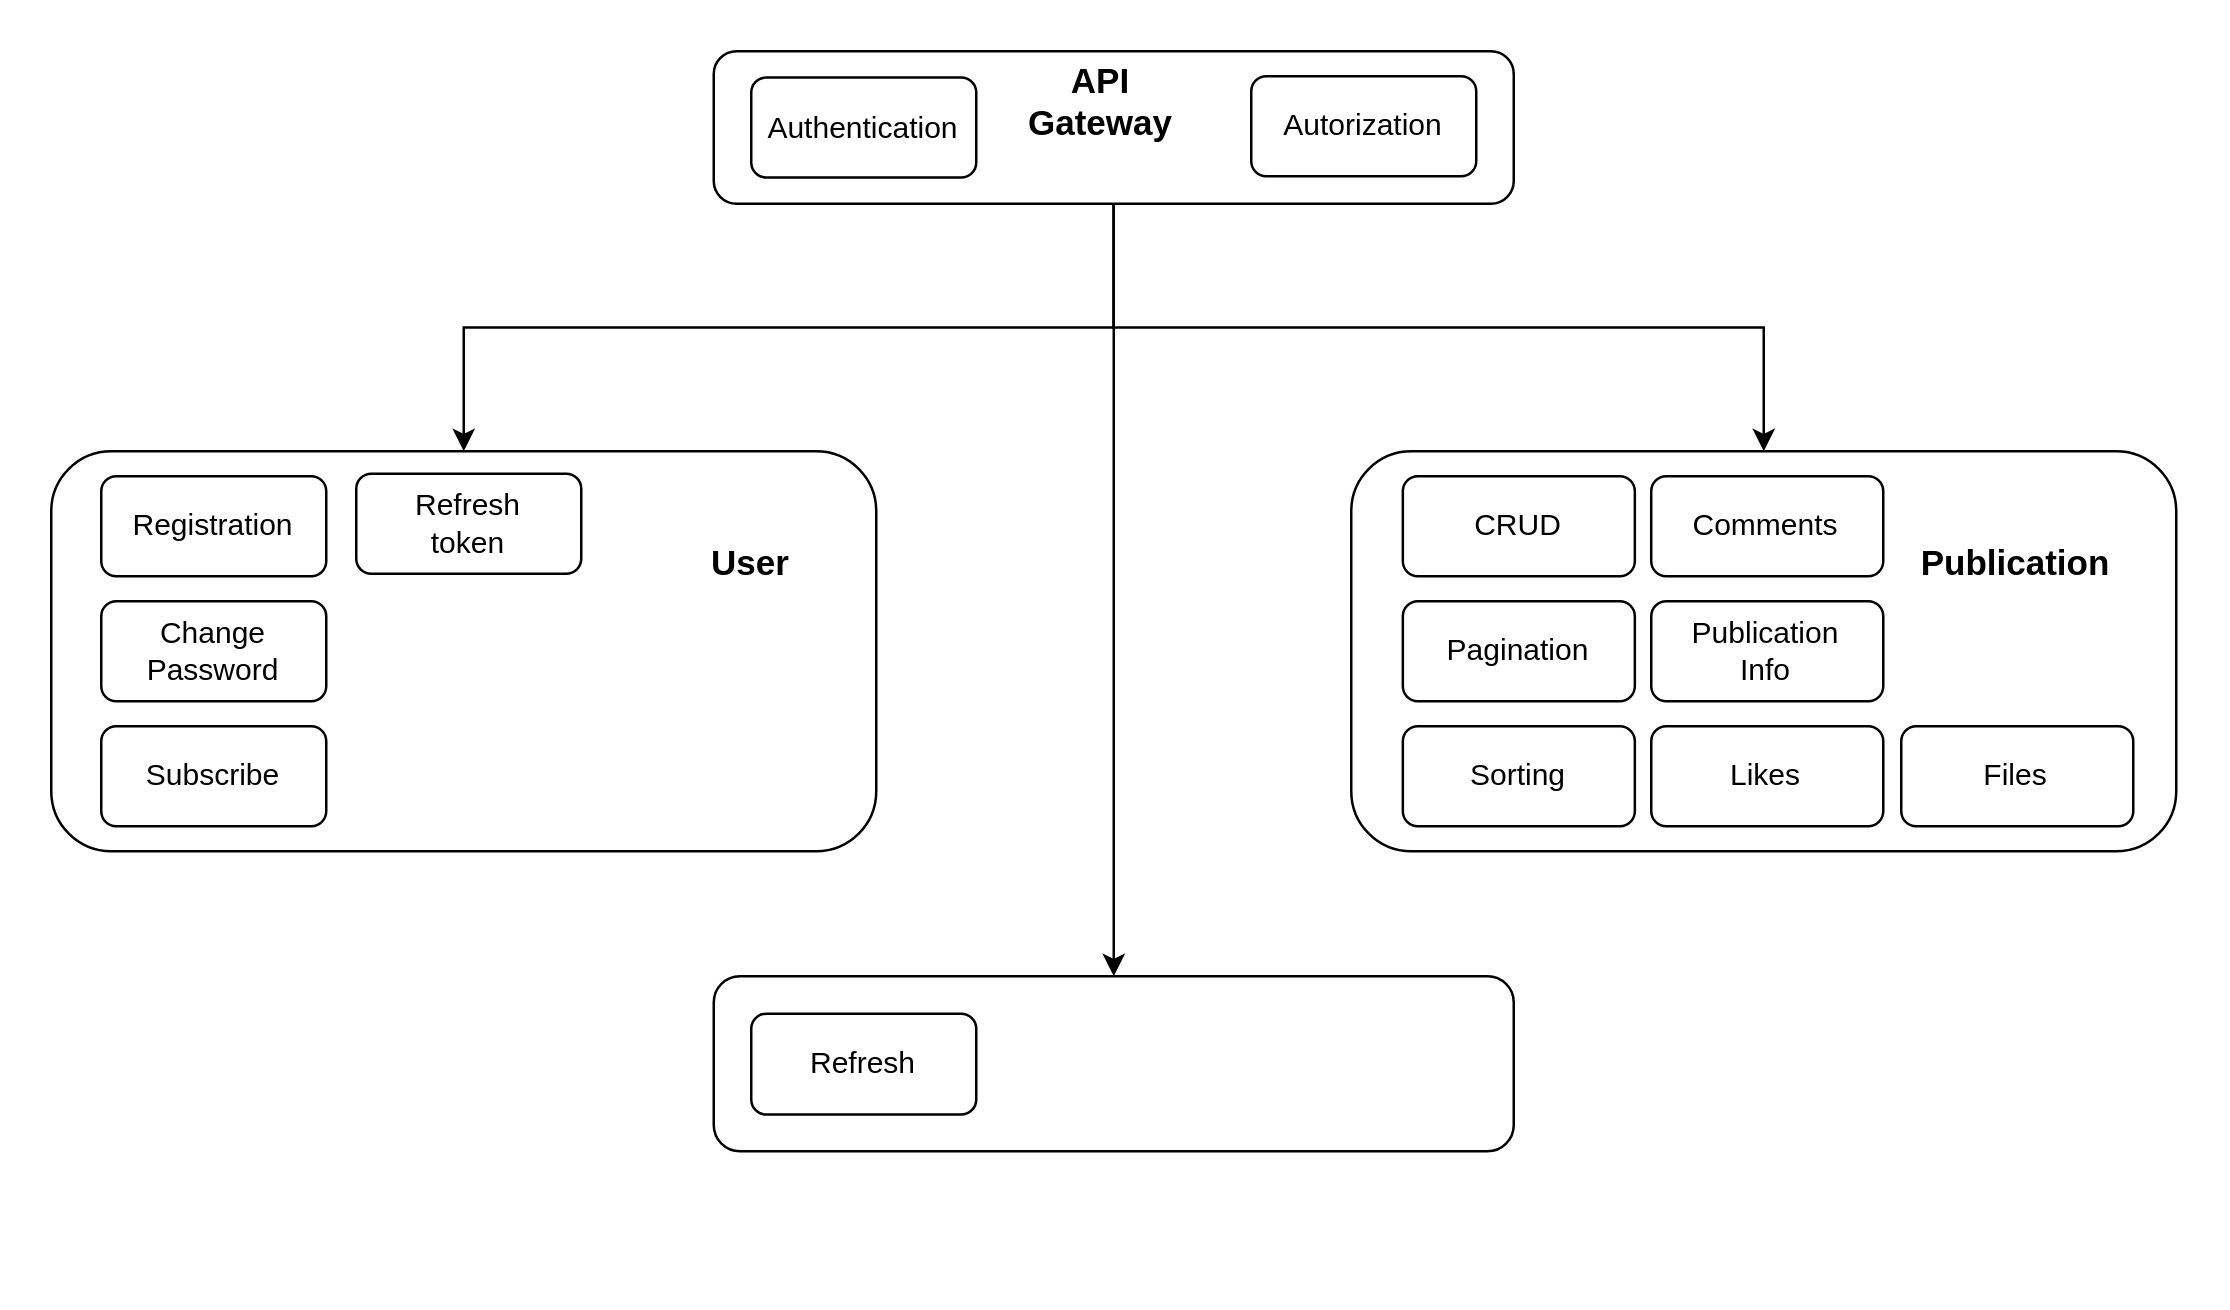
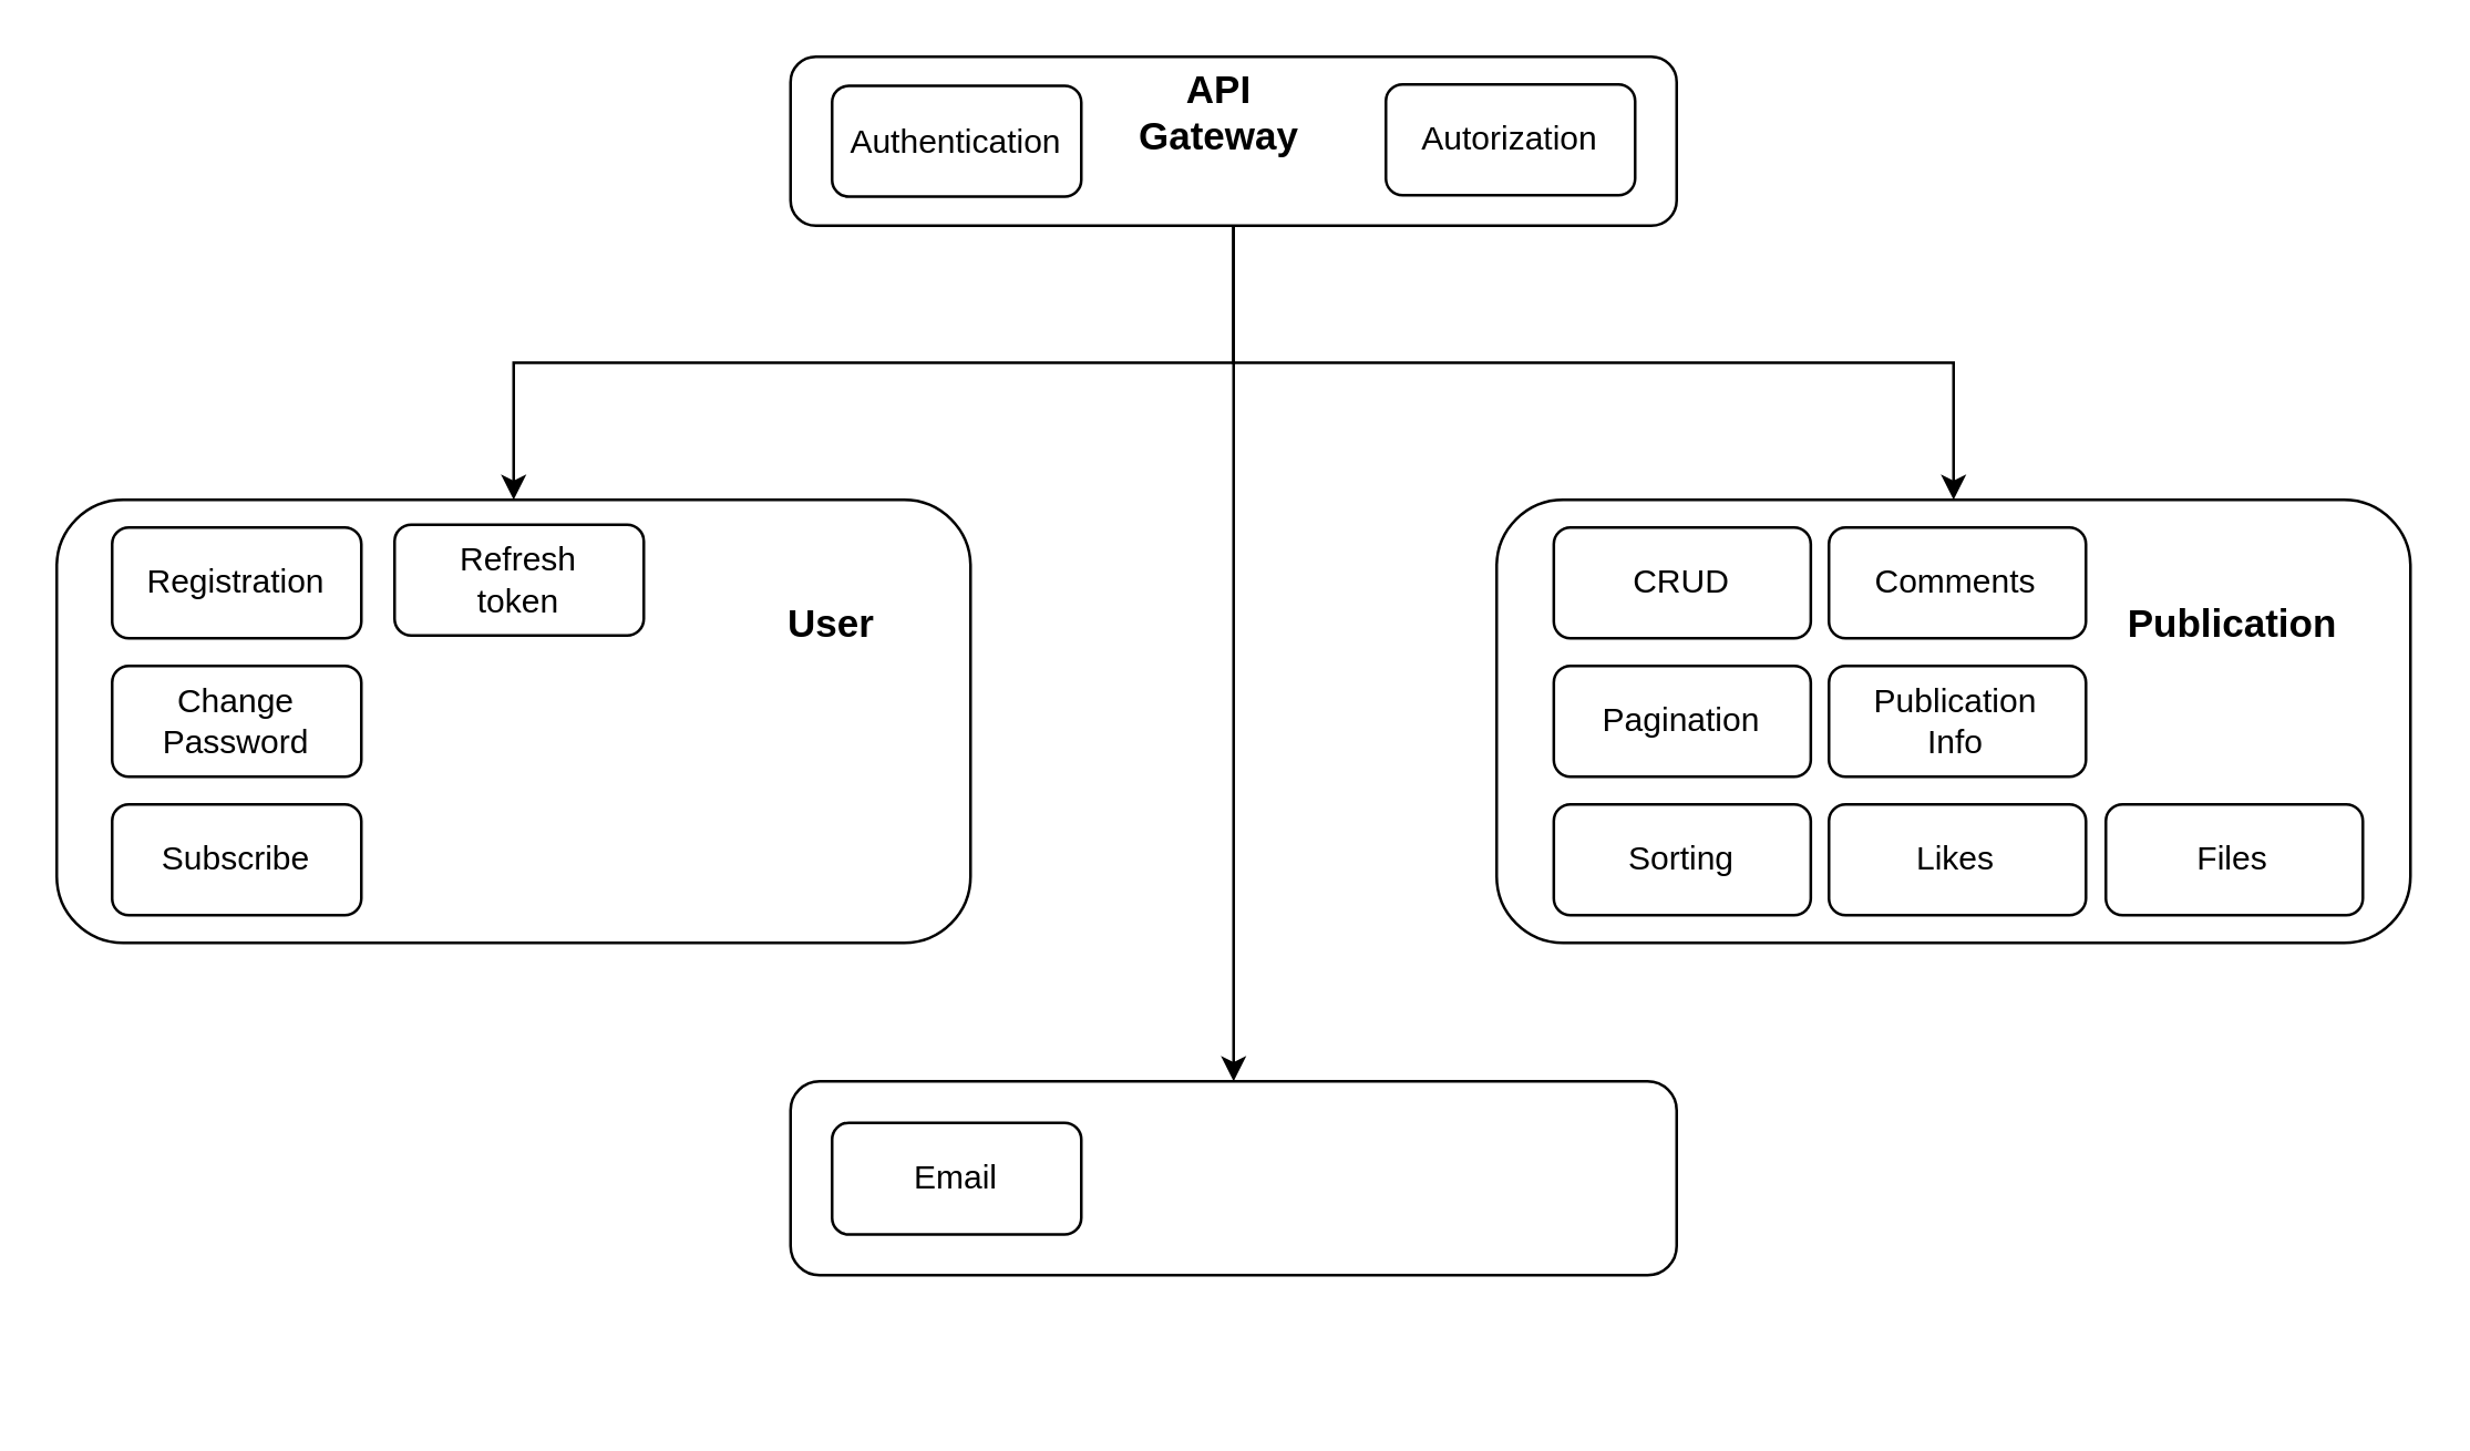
  <mxCell id="0" />
  <mxCell id="1" parent="0" />
  <mxCell id="2" value="" style="group" parent="1" vertex="1" connectable="0"><mxGeometry y="180" width="330" height="160" as="geometry" x="20" /></mxCell>
  <mxCell id="3" value="" style="rounded=1;whiteSpace=wrap;html=1;" parent="2" vertex="1"><mxGeometry width="330" height="160" as="geometry" /></mxCell>
  <mxCell id="4" value="&lt;font style=&quot;font-size: 14px;&quot;&gt;&lt;b&gt;User&lt;/b&gt;&lt;/font&gt;" style="text;html=1;strokeColor=none;fillColor=none;align=center;verticalAlign=middle;whiteSpace=wrap;rounded=0;" parent="2" vertex="1"><mxGeometry x="250" y="30" width="60" height="30" as="geometry" /></mxCell>
  <mxCell id="5" value="" style="group" parent="2" vertex="1" connectable="0"><mxGeometry x="20" y="10" width="90" height="40" as="geometry" /></mxCell>
  <mxCell id="6" value="" style="rounded=1;whiteSpace=wrap;html=1;" parent="5" vertex="1"><mxGeometry width="90" height="40" as="geometry" /></mxCell>
  <mxCell id="7" value="Registration" style="text;html=1;strokeColor=none;fillColor=none;align=center;verticalAlign=middle;whiteSpace=wrap;rounded=0;" parent="5" vertex="1"><mxGeometry x="15" y="5" width="60" height="30" as="geometry" /></mxCell>
  <mxCell id="8" value="" style="group" parent="2" vertex="1" connectable="0"><mxGeometry x="20" y="60" width="90" height="40" as="geometry" /></mxCell>
  <mxCell id="9" value="" style="rounded=1;whiteSpace=wrap;html=1;" parent="8" vertex="1"><mxGeometry width="90" height="40" as="geometry" /></mxCell>
  <mxCell id="10" value="Change Password" style="text;html=1;strokeColor=none;fillColor=none;align=center;verticalAlign=middle;whiteSpace=wrap;rounded=0;" parent="8" vertex="1"><mxGeometry x="15" y="5" width="60" height="30" as="geometry" /></mxCell>
  <mxCell id="11" value="" style="group" parent="2" vertex="1" connectable="0"><mxGeometry x="20" y="110" width="90" height="40" as="geometry" /></mxCell>
  <mxCell id="12" value="" style="rounded=1;whiteSpace=wrap;html=1;" parent="11" vertex="1"><mxGeometry width="90" height="40" as="geometry" /></mxCell>
  <mxCell id="13" value="Subscribe" style="text;html=1;strokeColor=none;fillColor=none;align=center;verticalAlign=middle;whiteSpace=wrap;rounded=0;" parent="11" vertex="1"><mxGeometry x="15" y="5" width="60" height="30" as="geometry" /></mxCell>
  <mxCell id="14" value="" style="group" parent="2" vertex="1" connectable="0"><mxGeometry x="122" y="9" width="90" height="40" as="geometry" /></mxCell>
  <mxCell id="15" value="" style="rounded=1;whiteSpace=wrap;html=1;" parent="14" vertex="1"><mxGeometry width="90" height="40" as="geometry" /></mxCell>
  <mxCell id="16" value="Refresh token" style="text;html=1;strokeColor=none;fillColor=none;align=center;verticalAlign=middle;whiteSpace=wrap;rounded=0;" parent="14" vertex="1"><mxGeometry x="15" y="5" width="60" height="30" as="geometry" /></mxCell>
  <mxCell id="17" value="" style="group;fontStyle=1" parent="1" vertex="1" connectable="0"><mxGeometry x="540" y="180" width="330" height="160" as="geometry" /></mxCell>
  <mxCell id="18" value="" style="rounded=1;whiteSpace=wrap;html=1;" parent="17" vertex="1"><mxGeometry width="330" height="160" as="geometry" /></mxCell>
  <mxCell id="19" value="&lt;span style=&quot;font-size: 14px;&quot;&gt;&lt;b&gt;Publication&lt;/b&gt;&lt;/span&gt;" style="text;html=1;strokeColor=none;fillColor=none;align=center;verticalAlign=middle;whiteSpace=wrap;rounded=0;" parent="17" vertex="1"><mxGeometry x="235.47" y="30" width="61.875" height="30" as="geometry" /></mxCell>
  <mxCell id="20" value="" style="group" parent="17" vertex="1" connectable="0"><mxGeometry x="20.625" y="10" width="92.812" height="40" as="geometry" /></mxCell>
  <mxCell id="21" value="" style="rounded=1;whiteSpace=wrap;html=1;" parent="20" vertex="1"><mxGeometry width="92.812" height="40" as="geometry" /></mxCell>
  <mxCell id="22" value="CRUD" style="text;html=1;strokeColor=none;fillColor=none;align=center;verticalAlign=middle;whiteSpace=wrap;rounded=0;" parent="20" vertex="1"><mxGeometry x="15.469" y="5" width="61.875" height="30" as="geometry" /></mxCell>
  <mxCell id="23" value="" style="group" parent="17" vertex="1" connectable="0"><mxGeometry x="20.625" y="60" width="92.812" height="40" as="geometry" /></mxCell>
  <mxCell id="24" value="" style="rounded=1;whiteSpace=wrap;html=1;" parent="23" vertex="1"><mxGeometry width="92.812" height="40" as="geometry" /></mxCell>
  <mxCell id="25" value="Pagination" style="text;html=1;strokeColor=none;fillColor=none;align=center;verticalAlign=middle;whiteSpace=wrap;rounded=0;" parent="23" vertex="1"><mxGeometry x="15.469" y="5" width="61.875" height="30" as="geometry" /></mxCell>
  <mxCell id="26" value="" style="group" parent="17" vertex="1" connectable="0"><mxGeometry x="20.625" y="110" width="92.812" height="40" as="geometry" /></mxCell>
  <mxCell id="27" value="" style="rounded=1;whiteSpace=wrap;html=1;" parent="26" vertex="1"><mxGeometry width="92.812" height="40" as="geometry" /></mxCell>
  <mxCell id="28" value="Sorting" style="text;html=1;strokeColor=none;fillColor=none;align=center;verticalAlign=middle;whiteSpace=wrap;rounded=0;" parent="26" vertex="1"><mxGeometry x="15.469" y="5" width="61.875" height="30" as="geometry" /></mxCell>
  <mxCell id="29" value="" style="group" parent="17" vertex="1" connectable="0"><mxGeometry x="119.996" y="60" width="92.812" height="40" as="geometry" /></mxCell>
  <mxCell id="30" value="" style="rounded=1;whiteSpace=wrap;html=1;" parent="29" vertex="1"><mxGeometry width="92.812" height="40" as="geometry" /></mxCell>
  <mxCell id="31" value="Publication Info" style="text;html=1;strokeColor=none;fillColor=none;align=center;verticalAlign=middle;whiteSpace=wrap;rounded=0;" parent="29" vertex="1"><mxGeometry x="15.469" y="5" width="61.875" height="30" as="geometry" /></mxCell>
  <mxCell id="32" value="" style="group" parent="17" vertex="1" connectable="0"><mxGeometry x="119.996" y="110" width="92.812" height="40" as="geometry" /></mxCell>
  <mxCell id="33" value="" style="rounded=1;whiteSpace=wrap;html=1;" parent="32" vertex="1"><mxGeometry width="92.812" height="40" as="geometry" /></mxCell>
  <mxCell id="34" value="Likes" style="text;html=1;strokeColor=none;fillColor=none;align=center;verticalAlign=middle;whiteSpace=wrap;rounded=0;" parent="32" vertex="1"><mxGeometry x="15.469" y="5" width="61.875" height="30" as="geometry" /></mxCell>
  <mxCell id="35" value="" style="group" parent="17" vertex="1" connectable="0"><mxGeometry x="119.993" y="10" width="92.812" height="40" as="geometry" /></mxCell>
  <mxCell id="36" value="" style="rounded=1;whiteSpace=wrap;html=1;" parent="35" vertex="1"><mxGeometry width="92.812" height="40" as="geometry" /></mxCell>
  <mxCell id="37" value="Comments" style="text;html=1;strokeColor=none;fillColor=none;align=center;verticalAlign=middle;whiteSpace=wrap;rounded=0;" parent="35" vertex="1"><mxGeometry x="15.469" y="5" width="61.875" height="30" as="geometry" /></mxCell>
  <mxCell id="38" value="" style="group" parent="17" vertex="1" connectable="0"><mxGeometry x="219.999" y="110" width="92.812" height="40" as="geometry" /></mxCell>
  <mxCell id="39" value="" style="rounded=1;whiteSpace=wrap;html=1;" parent="38" vertex="1"><mxGeometry width="92.812" height="40" as="geometry" /></mxCell>
  <mxCell id="40" value="Files" style="text;html=1;strokeColor=none;fillColor=none;align=center;verticalAlign=middle;whiteSpace=wrap;rounded=0;" parent="38" vertex="1"><mxGeometry x="15.469" y="5" width="61.875" height="30" as="geometry" /></mxCell>
  <mxCell id="41" value="" style="group" parent="1" vertex="1" connectable="0"><mxGeometry x="285" y="390" width="320" height="112" as="geometry" /></mxCell>
  <mxCell id="42" value="" style="rounded=1;whiteSpace=wrap;html=1;" parent="41" vertex="1"><mxGeometry width="320" height="70" as="geometry" /></mxCell>
  <mxCell id="43" value="" style="group" parent="41" vertex="1" connectable="0"><mxGeometry x="15" y="14.961" width="90" height="40.36" as="geometry" /></mxCell>
  <mxCell id="44" value="" style="group" vertex="1" connectable="0" parent="43"><mxGeometry width="90" height="40.36" as="geometry" /></mxCell>
  <mxCell id="45" value="" style="group" vertex="1" connectable="0" parent="44"><mxGeometry width="90" height="40.36" as="geometry" /></mxCell>
  <mxCell id="46" value="" style="rounded=1;whiteSpace=wrap;html=1;" parent="45" vertex="1"><mxGeometry width="90" height="40.36" as="geometry" /></mxCell>
- <mxCell id="47" value="Refresh" style="text;html=1;strokeColor=none;fillColor=none;align=center;verticalAlign=middle;whiteSpace=wrap;rounded=0;" parent="45" vertex="1"><mxGeometry x="15" y="5.045" width="60" height="30.27" as="geometry" /></mxCell>
+ <mxCell id="47" value="Email" style="text;html=1;strokeColor=none;fillColor=none;align=center;verticalAlign=middle;whiteSpace=wrap;rounded=0;" parent="45" vertex="1"><mxGeometry x="15" y="5.045" width="60" height="30.27" as="geometry" /></mxCell>
  <mxCell id="48" value="" style="group" parent="1" vertex="1" connectable="0"><mxGeometry x="285" y="20" width="320" height="61" as="geometry" /></mxCell>
  <mxCell id="49" value="" style="rounded=1;whiteSpace=wrap;html=1;" parent="48" vertex="1"><mxGeometry width="320" height="61" as="geometry" /></mxCell>
  <mxCell id="50" value="&lt;span style=&quot;font-size: 14px;&quot;&gt;&lt;b&gt;API Gateway&lt;/b&gt;&lt;/span&gt;" style="text;html=1;strokeColor=none;fillColor=none;align=center;verticalAlign=middle;whiteSpace=wrap;rounded=0;" parent="48" vertex="1"><mxGeometry x="125" y="5" width="60" height="30" as="geometry" /></mxCell>
  <mxCell id="51" value="" style="group" vertex="1" connectable="0" parent="48"><mxGeometry x="215" y="10" width="90" height="40" as="geometry" /></mxCell>
  <mxCell id="52" value="" style="rounded=1;whiteSpace=wrap;html=1;" parent="51" vertex="1"><mxGeometry width="90" height="40" as="geometry" /></mxCell>
  <mxCell id="53" value="Autorization" style="text;html=1;strokeColor=none;fillColor=none;align=center;verticalAlign=middle;whiteSpace=wrap;rounded=0;" parent="51" vertex="1"><mxGeometry x="15" y="5" width="60" height="30" as="geometry" /></mxCell>
  <mxCell id="54" value="" style="group" vertex="1" connectable="0" parent="48"><mxGeometry x="15" y="10.5" width="90" height="40" as="geometry" /></mxCell>
  <mxCell id="55" value="" style="rounded=1;whiteSpace=wrap;html=1;" vertex="1" parent="54"><mxGeometry width="90" height="40" as="geometry" /></mxCell>
  <mxCell id="56" value="Authentication" style="text;html=1;strokeColor=none;fillColor=none;align=center;verticalAlign=middle;whiteSpace=wrap;rounded=0;" vertex="1" parent="54"><mxGeometry x="15" y="5" width="60" height="30" as="geometry" /></mxCell>
  <mxCell id="57" style="edgeStyle=orthogonalEdgeStyle;rounded=0;orthogonalLoop=1;jettySize=auto;html=1;entryX=0.5;entryY=0;entryDx=0;entryDy=0;" parent="1" source="49" target="3" edge="1"><mxGeometry relative="1" as="geometry" /></mxCell>
  <mxCell id="58" style="edgeStyle=orthogonalEdgeStyle;rounded=0;orthogonalLoop=1;jettySize=auto;html=1;entryX=0.5;entryY=0;entryDx=0;entryDy=0;" parent="1" source="49" target="18" edge="1"><mxGeometry relative="1" as="geometry" /></mxCell>
  <mxCell id="59" style="edgeStyle=orthogonalEdgeStyle;rounded=0;orthogonalLoop=1;jettySize=auto;html=1;entryX=0.5;entryY=0;entryDx=0;entryDy=0;" parent="1" source="49" target="42" edge="1"><mxGeometry relative="1" as="geometry"><Array as="points"><mxPoint x="445" y="370" /><mxPoint x="445" y="370" /></Array></mxGeometry></mxCell>
